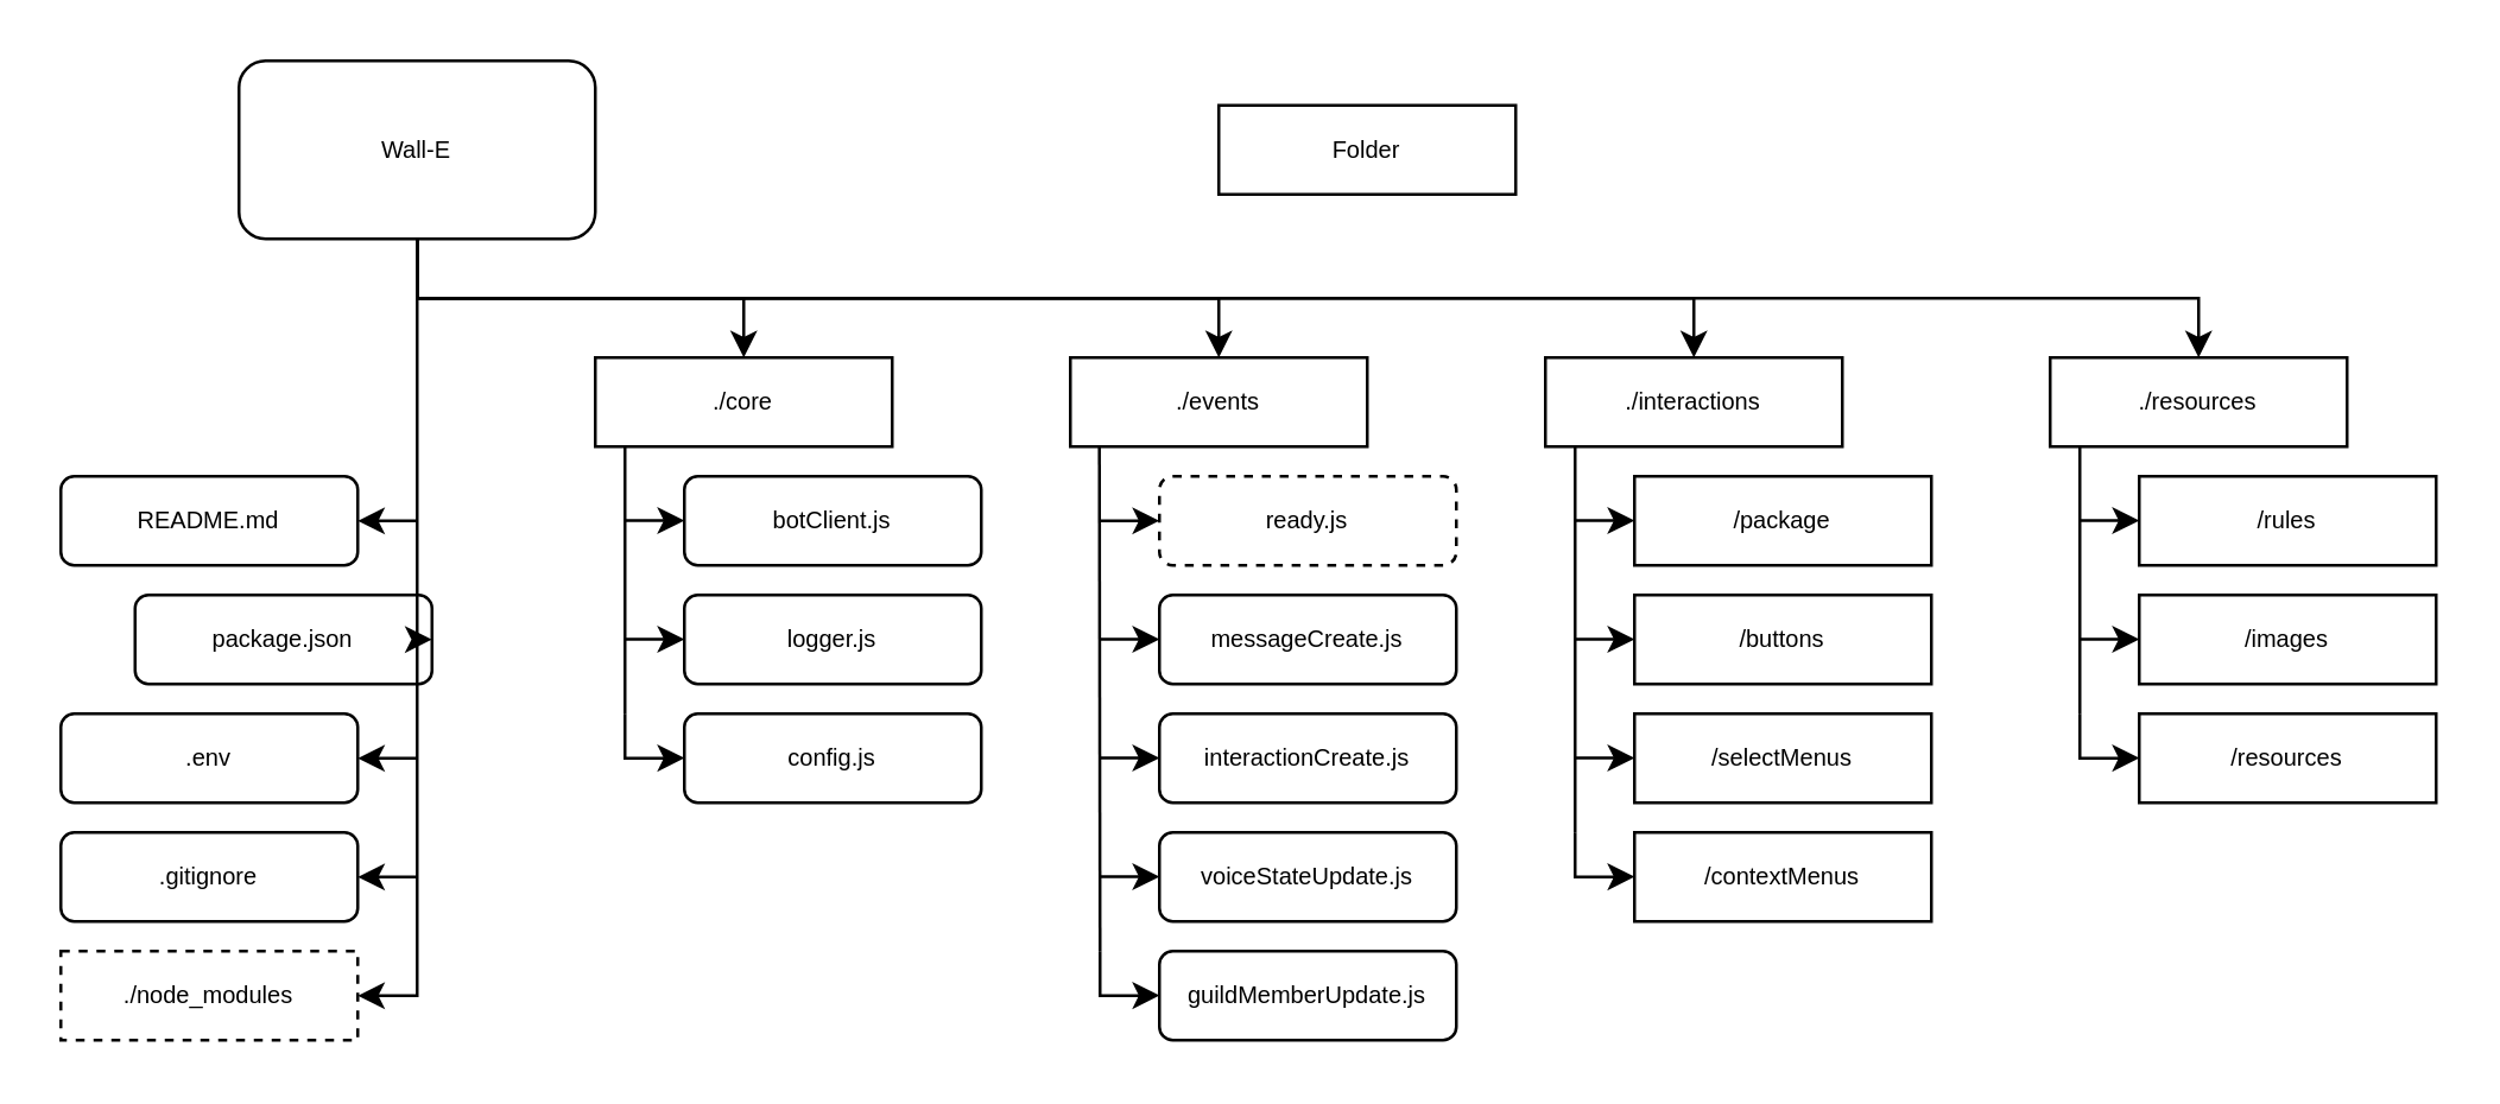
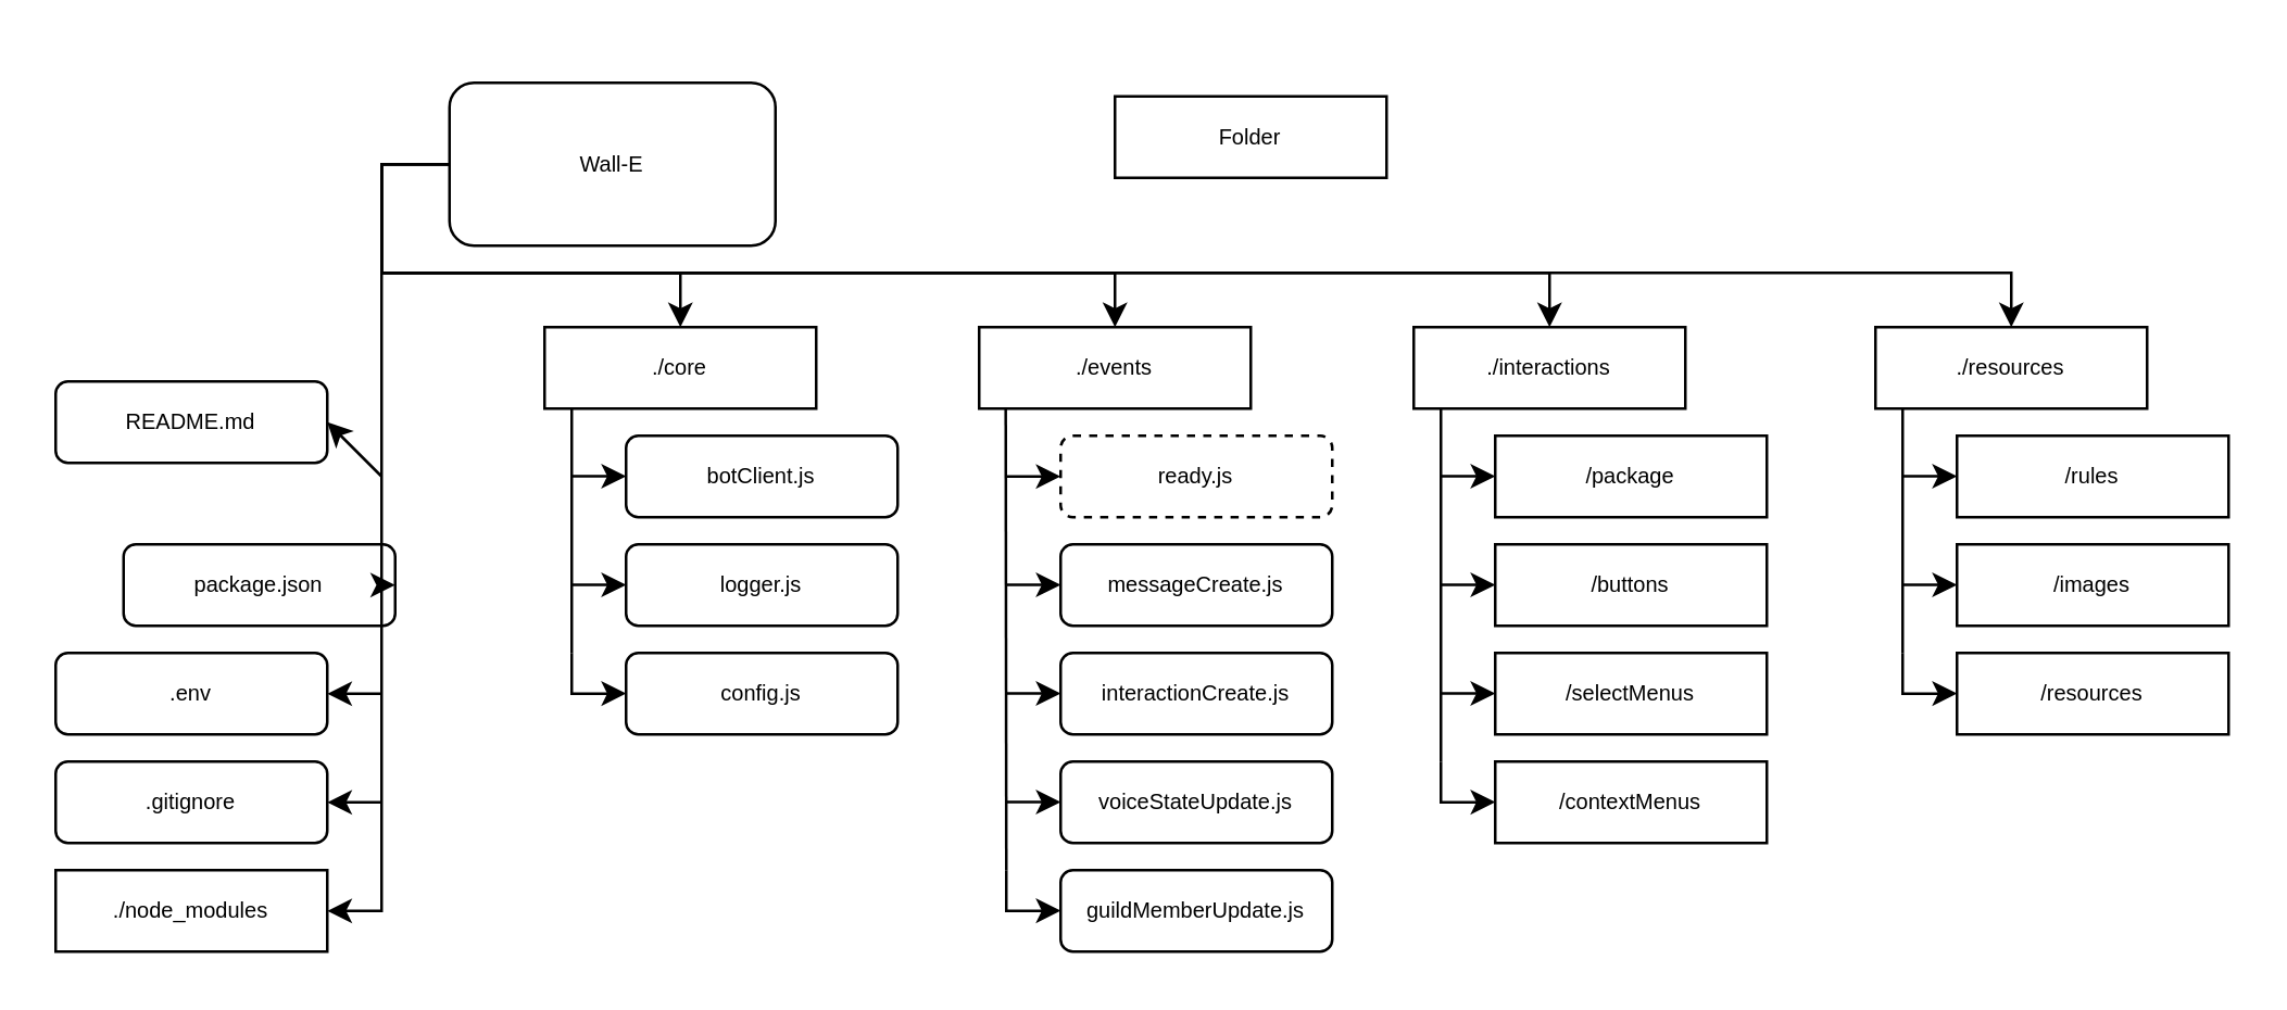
  <mxCell id="0" />
  <mxCell id="1" parent="0" />
  <mxCell id="2" style="edgeStyle=orthogonalEdgeStyle;rounded=0;orthogonalLoop=1;jettySize=auto;html=1;entryX=0.5;entryY=0;entryDx=0;entryDy=0;fontSize=8;" edge="1" parent="1" source="6" target="43"><mxGeometry relative="1" as="geometry"><Array as="points"><mxPoint x="140" y="100" /><mxPoint x="740" y="100" /></Array></mxGeometry></mxCell>
  <mxCell id="3" style="edgeStyle=orthogonalEdgeStyle;rounded=0;orthogonalLoop=1;jettySize=auto;html=1;entryX=0.5;entryY=0;entryDx=0;entryDy=0;fontSize=8;" edge="1" parent="1" source="6" target="18"><mxGeometry relative="1" as="geometry"><Array as="points"><mxPoint x="140" y="100" /><mxPoint x="570" y="100" /></Array></mxGeometry></mxCell>
  <mxCell id="4" style="edgeStyle=orthogonalEdgeStyle;rounded=0;orthogonalLoop=1;jettySize=auto;html=1;fontSize=8;" edge="1" parent="1" source="6" target="17"><mxGeometry relative="1" as="geometry"><Array as="points"><mxPoint x="140" y="100" /><mxPoint x="410" y="100" /></Array></mxGeometry></mxCell>
  <mxCell id="5" style="edgeStyle=orthogonalEdgeStyle;rounded=0;orthogonalLoop=1;jettySize=auto;html=1;entryX=0.5;entryY=0;entryDx=0;entryDy=0;fontSize=8;" edge="1" parent="1" source="6" target="15"><mxGeometry relative="1" as="geometry"><Array as="points"><mxPoint x="140" y="100" /><mxPoint x="250" y="100" /></Array></mxGeometry></mxCell>
- <mxCell id="6" value="Wall-E" style="rounded=1;whiteSpace=wrap;html=1;fontSize=8;" vertex="1" parent="1"><mxGeometry x="80" y="20" width="120" height="60" as="geometry" /></mxCell>
+ <mxCell id="6" value="Wall-E" style="rounded=1;whiteSpace=wrap;html=1;fontSize=8;" vertex="1" parent="1"><mxGeometry x="165" y="30" width="120" height="60" as="geometry" /></mxCell>
  <mxCell id="7" value="package.json" style="rounded=1;whiteSpace=wrap;html=1;fontSize=8;" vertex="1" parent="1"><mxGeometry x="45" y="200" width="100" height="30" as="geometry" /></mxCell>
- <mxCell id="8" value="README.md" style="rounded=1;whiteSpace=wrap;html=1;fontSize=8;" vertex="1" parent="1"><mxGeometry x="20" y="160" width="100" height="30" as="geometry" /></mxCell>
+ <mxCell id="8" value="README.md" style="rounded=1;whiteSpace=wrap;html=1;fontSize=8;" vertex="1" parent="1"><mxGeometry x="20" y="140" width="100" height="30" as="geometry" /></mxCell>
  <mxCell id="9" value=".gitignore" style="rounded=1;whiteSpace=wrap;html=1;fontSize=8;" vertex="1" parent="1"><mxGeometry x="20" y="280" width="100" height="30" as="geometry" /></mxCell>
  <mxCell id="10" value="" style="endArrow=classic;html=1;rounded=0;entryX=1;entryY=0.5;entryDx=0;entryDy=0;fontSize=8;" edge="1" parent="1" target="16"><mxGeometry width="50" height="50" relative="1" as="geometry"><mxPoint x="140" y="100" as="sourcePoint" /><mxPoint x="140" y="240" as="targetPoint" /><Array as="points"><mxPoint x="140" y="335" /></Array></mxGeometry></mxCell>
  <mxCell id="11" value=".env" style="rounded=1;whiteSpace=wrap;html=1;fontSize=8;" vertex="1" parent="1"><mxGeometry x="20" y="240" width="100" height="30" as="geometry" /></mxCell>
  <mxCell id="12" value="" style="endArrow=classic;html=1;rounded=0;entryX=1;entryY=0.5;entryDx=0;entryDy=0;fontSize=8;" edge="1" parent="1" target="11"><mxGeometry width="50" height="50" relative="1" as="geometry"><mxPoint x="140" y="255" as="sourcePoint" /><mxPoint x="410" y="320" as="targetPoint" /></mxGeometry></mxCell>
  <mxCell id="13" value="" style="endArrow=classic;html=1;rounded=0;entryX=1;entryY=0.5;entryDx=0;entryDy=0;fontSize=8;" edge="1" parent="1" target="8"><mxGeometry width="50" height="50" relative="1" as="geometry"><mxPoint x="140" y="175" as="sourcePoint" /><mxPoint x="210" y="210" as="targetPoint" /></mxGeometry></mxCell>
  <mxCell id="14" value="" style="endArrow=classic;html=1;rounded=0;entryX=1;entryY=0.5;entryDx=0;entryDy=0;fontSize=8;" edge="1" parent="1" target="7"><mxGeometry width="50" height="50" relative="1" as="geometry"><mxPoint x="140" y="215" as="sourcePoint" /><mxPoint x="210" y="190" as="targetPoint" /></mxGeometry></mxCell>
  <mxCell id="15" value="./core" style="rounded=0;whiteSpace=wrap;html=1;fontSize=8;" vertex="1" parent="1"><mxGeometry x="200" y="120" width="100" height="30" as="geometry" /></mxCell>
- <mxCell id="16" value="./node_modules" style="rounded=0;whiteSpace=wrap;html=1;fontSize=8;dashed=1;" vertex="1" parent="1"><mxGeometry x="20" y="320" width="100" height="30" as="geometry" /></mxCell>
+ <mxCell id="16" value="./node_modules" style="rounded=0;whiteSpace=wrap;html=1;fontSize=8;" vertex="1" parent="1"><mxGeometry x="20" y="320" width="100" height="30" as="geometry" /></mxCell>
  <mxCell id="17" value="./events" style="rounded=0;whiteSpace=wrap;html=1;fontSize=8;" vertex="1" parent="1"><mxGeometry x="360" y="120" width="100" height="30" as="geometry" /></mxCell>
  <mxCell id="18" value="./interactions" style="rounded=0;whiteSpace=wrap;html=1;fontSize=8;" vertex="1" parent="1"><mxGeometry x="520" y="120" width="100" height="30" as="geometry" /></mxCell>
  <mxCell id="19" value="botClient.js" style="rounded=1;whiteSpace=wrap;html=1;fontSize=8;" vertex="1" parent="1"><mxGeometry x="230" y="160" width="100" height="30" as="geometry" /></mxCell>
  <mxCell id="20" value="&lt;div style=&quot;font-size: 8px;&quot;&gt;logger.js&lt;/div&gt;" style="rounded=1;whiteSpace=wrap;html=1;fontSize=8;" vertex="1" parent="1"><mxGeometry x="230" y="200" width="100" height="30" as="geometry" /></mxCell>
  <mxCell id="21" value="&lt;div style=&quot;font-size: 8px;&quot;&gt;/rules&lt;/div&gt;" style="rounded=0;whiteSpace=wrap;html=1;fontSize=8;" vertex="1" parent="1"><mxGeometry x="720" y="160" width="100" height="30" as="geometry" /></mxCell>
  <mxCell id="22" value="/images" style="rounded=0;whiteSpace=wrap;html=1;fontSize=8;" vertex="1" parent="1"><mxGeometry x="720" y="200" width="100" height="30" as="geometry" /></mxCell>
  <mxCell id="23" value="/package" style="rounded=0;whiteSpace=wrap;html=1;fontSize=8;" vertex="1" parent="1"><mxGeometry x="550" y="160" width="100" height="30" as="geometry" /></mxCell>
  <mxCell id="24" value="/buttons" style="rounded=0;whiteSpace=wrap;html=1;fontSize=8;" vertex="1" parent="1"><mxGeometry x="550" y="200" width="100" height="30" as="geometry" /></mxCell>
  <mxCell id="25" value="/selectMenus" style="rounded=0;whiteSpace=wrap;html=1;fontSize=8;" vertex="1" parent="1"><mxGeometry x="550" y="240" width="100" height="30" as="geometry" /></mxCell>
  <mxCell id="26" value="/contextMenus" style="rounded=0;whiteSpace=wrap;html=1;fontSize=8;" vertex="1" parent="1"><mxGeometry x="550" y="280" width="100" height="30" as="geometry" /></mxCell>
  <mxCell id="27" value="&lt;div style=&quot;font-size: 8px;&quot;&gt;messageCreate.js&lt;/div&gt;" style="rounded=1;whiteSpace=wrap;html=1;fontSize=8;" vertex="1" parent="1"><mxGeometry x="390" y="200" width="100" height="30" as="geometry" /></mxCell>
  <mxCell id="28" value="&lt;div style=&quot;font-size: 8px;&quot;&gt;interactionCreate.js&lt;/div&gt;" style="rounded=1;whiteSpace=wrap;html=1;fontSize=8;" vertex="1" parent="1"><mxGeometry x="390" y="240" width="100" height="30" as="geometry" /></mxCell>
  <mxCell id="29" value="&lt;div style=&quot;font-size: 8px;&quot;&gt;ready.js&lt;/div&gt;" style="rounded=1;whiteSpace=wrap;html=1;fontSize=8;dashed=1;" vertex="1" parent="1"><mxGeometry x="390" y="160" width="100" height="30" as="geometry" /></mxCell>
  <mxCell id="30" value="voiceStateUpdate.js" style="rounded=1;whiteSpace=wrap;html=1;fontSize=8;" vertex="1" parent="1"><mxGeometry x="390" y="280" width="100" height="30" as="geometry" /></mxCell>
  <mxCell id="31" value="&lt;div style=&quot;font-size: 8px;&quot;&gt;guildMemberUpdate.js&lt;/div&gt;" style="rounded=1;whiteSpace=wrap;html=1;fontSize=8;" vertex="1" parent="1"><mxGeometry x="390" y="320" width="100" height="30" as="geometry" /></mxCell>
  <mxCell id="32" value="" style="endArrow=classic;html=1;rounded=0;fontSize=8;entryX=0;entryY=0.5;entryDx=0;entryDy=0;" edge="1" parent="1" target="29"><mxGeometry width="50" height="50" relative="1" as="geometry"><mxPoint x="370" y="175" as="sourcePoint" /><mxPoint x="490" y="220" as="targetPoint" /></mxGeometry></mxCell>
  <mxCell id="33" value="" style="endArrow=none;html=1;rounded=0;fontSize=8;" edge="1" parent="1"><mxGeometry width="50" height="50" relative="1" as="geometry"><mxPoint x="370" y="320" as="sourcePoint" /><mxPoint x="369.78" y="150" as="targetPoint" /></mxGeometry></mxCell>
  <mxCell id="34" value="" style="endArrow=classic;html=1;rounded=0;fontSize=8;entryX=0;entryY=0.5;entryDx=0;entryDy=0;" edge="1" parent="1"><mxGeometry width="50" height="50" relative="1" as="geometry"><mxPoint x="370" y="214.92" as="sourcePoint" /><mxPoint x="390" y="214.92" as="targetPoint" /></mxGeometry></mxCell>
  <mxCell id="35" value="" style="endArrow=classic;html=1;rounded=0;fontSize=8;entryX=0;entryY=0.5;entryDx=0;entryDy=0;" edge="1" parent="1"><mxGeometry width="50" height="50" relative="1" as="geometry"><mxPoint x="370" y="254.92" as="sourcePoint" /><mxPoint x="390" y="254.92" as="targetPoint" /></mxGeometry></mxCell>
  <mxCell id="36" value="" style="endArrow=classic;html=1;rounded=0;fontSize=8;entryX=0;entryY=0.5;entryDx=0;entryDy=0;" edge="1" parent="1"><mxGeometry width="50" height="50" relative="1" as="geometry"><mxPoint x="370" y="294.92" as="sourcePoint" /><mxPoint x="390" y="294.92" as="targetPoint" /></mxGeometry></mxCell>
  <mxCell id="37" value="" style="endArrow=classic;html=1;rounded=0;fontSize=8;entryX=0;entryY=0.5;entryDx=0;entryDy=0;" edge="1" parent="1"><mxGeometry width="50" height="50" relative="1" as="geometry"><mxPoint x="370" y="320" as="sourcePoint" /><mxPoint x="390" y="334.92" as="targetPoint" /><Array as="points"><mxPoint x="370" y="335" /></Array></mxGeometry></mxCell>
  <mxCell id="38" value="config.js" style="rounded=1;whiteSpace=wrap;html=1;fontSize=8;" vertex="1" parent="1"><mxGeometry x="230" y="240" width="100" height="30" as="geometry" /></mxCell>
  <mxCell id="39" value="" style="endArrow=none;html=1;rounded=0;fontSize=8;" edge="1" parent="1"><mxGeometry width="50" height="50" relative="1" as="geometry"><mxPoint x="210" y="240" as="sourcePoint" /><mxPoint x="210" y="150" as="targetPoint" /></mxGeometry></mxCell>
  <mxCell id="40" value="" style="endArrow=classic;html=1;rounded=0;fontSize=8;entryX=0;entryY=0.5;entryDx=0;entryDy=0;" edge="1" parent="1"><mxGeometry width="50" height="50" relative="1" as="geometry"><mxPoint x="210" y="174.92" as="sourcePoint" /><mxPoint x="230" y="174.92" as="targetPoint" /></mxGeometry></mxCell>
  <mxCell id="41" value="" style="endArrow=classic;html=1;rounded=0;fontSize=8;entryX=0;entryY=0.5;entryDx=0;entryDy=0;" edge="1" parent="1"><mxGeometry width="50" height="50" relative="1" as="geometry"><mxPoint x="210" y="214.92" as="sourcePoint" /><mxPoint x="230" y="214.92" as="targetPoint" /></mxGeometry></mxCell>
  <mxCell id="42" value="" style="endArrow=classic;html=1;rounded=0;fontSize=8;entryX=0;entryY=0.5;entryDx=0;entryDy=0;" edge="1" parent="1"><mxGeometry width="50" height="50" relative="1" as="geometry"><mxPoint x="210" y="240" as="sourcePoint" /><mxPoint x="230" y="254.92" as="targetPoint" /><Array as="points"><mxPoint x="210" y="255" /></Array></mxGeometry></mxCell>
  <mxCell id="43" value="./resources" style="rounded=0;whiteSpace=wrap;html=1;fontSize=8;" vertex="1" parent="1"><mxGeometry x="690" y="120" width="100" height="30" as="geometry" /></mxCell>
  <mxCell id="44" value="" style="endArrow=classic;html=1;rounded=0;entryX=1;entryY=0.5;entryDx=0;entryDy=0;fontSize=8;" edge="1" parent="1" target="9"><mxGeometry width="50" height="50" relative="1" as="geometry"><mxPoint x="140" y="295" as="sourcePoint" /><mxPoint x="130" y="265" as="targetPoint" /></mxGeometry></mxCell>
  <mxCell id="45" value="/resources" style="rounded=0;whiteSpace=wrap;html=1;fontSize=8;" vertex="1" parent="1"><mxGeometry x="720" y="240" width="100" height="30" as="geometry" /></mxCell>
  <mxCell id="46" value="" style="endArrow=none;html=1;rounded=0;fontSize=8;" edge="1" parent="1"><mxGeometry width="50" height="50" relative="1" as="geometry"><mxPoint x="530" y="280" as="sourcePoint" /><mxPoint x="530" y="150" as="targetPoint" /></mxGeometry></mxCell>
  <mxCell id="47" value="" style="endArrow=classic;html=1;rounded=0;fontSize=8;entryX=0;entryY=0.5;entryDx=0;entryDy=0;" edge="1" parent="1"><mxGeometry width="50" height="50" relative="1" as="geometry"><mxPoint x="530" y="174.92" as="sourcePoint" /><mxPoint x="550" y="174.92" as="targetPoint" /></mxGeometry></mxCell>
  <mxCell id="48" value="" style="endArrow=classic;html=1;rounded=0;fontSize=8;entryX=0;entryY=0.5;entryDx=0;entryDy=0;" edge="1" parent="1"><mxGeometry width="50" height="50" relative="1" as="geometry"><mxPoint x="530" y="214.92" as="sourcePoint" /><mxPoint x="550" y="214.92" as="targetPoint" /></mxGeometry></mxCell>
  <mxCell id="49" value="" style="endArrow=classic;html=1;rounded=0;fontSize=8;entryX=0;entryY=0.5;entryDx=0;entryDy=0;" edge="1" parent="1"><mxGeometry width="50" height="50" relative="1" as="geometry"><mxPoint x="530" y="254.92" as="sourcePoint" /><mxPoint x="550" y="254.92" as="targetPoint" /></mxGeometry></mxCell>
  <mxCell id="50" value="" style="endArrow=classic;html=1;rounded=0;fontSize=8;entryX=0;entryY=0.5;entryDx=0;entryDy=0;" edge="1" parent="1"><mxGeometry width="50" height="50" relative="1" as="geometry"><mxPoint x="530" y="280" as="sourcePoint" /><mxPoint x="550" y="294.92" as="targetPoint" /><Array as="points"><mxPoint x="530" y="295" /></Array></mxGeometry></mxCell>
  <mxCell id="51" value="" style="endArrow=none;html=1;rounded=0;fontSize=8;" edge="1" parent="1"><mxGeometry width="50" height="50" relative="1" as="geometry"><mxPoint x="700" y="240" as="sourcePoint" /><mxPoint x="700" y="150" as="targetPoint" /></mxGeometry></mxCell>
  <mxCell id="52" value="" style="endArrow=classic;html=1;rounded=0;fontSize=8;entryX=0;entryY=0.5;entryDx=0;entryDy=0;" edge="1" parent="1"><mxGeometry width="50" height="50" relative="1" as="geometry"><mxPoint x="700" y="174.92" as="sourcePoint" /><mxPoint x="720" y="174.92" as="targetPoint" /></mxGeometry></mxCell>
  <mxCell id="53" value="" style="endArrow=classic;html=1;rounded=0;fontSize=8;entryX=0;entryY=0.5;entryDx=0;entryDy=0;" edge="1" parent="1"><mxGeometry width="50" height="50" relative="1" as="geometry"><mxPoint x="700" y="214.92" as="sourcePoint" /><mxPoint x="720" y="214.92" as="targetPoint" /></mxGeometry></mxCell>
  <mxCell id="54" value="" style="endArrow=classic;html=1;rounded=0;fontSize=8;entryX=0;entryY=0.5;entryDx=0;entryDy=0;" edge="1" parent="1"><mxGeometry width="50" height="50" relative="1" as="geometry"><mxPoint x="700" y="240" as="sourcePoint" /><mxPoint x="720" y="254.92" as="targetPoint" /><Array as="points"><mxPoint x="700" y="255" /></Array></mxGeometry></mxCell>
  <mxCell id="55" value="Folder" style="rounded=0;whiteSpace=wrap;html=1;fontSize=8;" vertex="1" parent="1"><mxGeometry x="410" y="35" width="100" height="30" as="geometry" /></mxCell>
